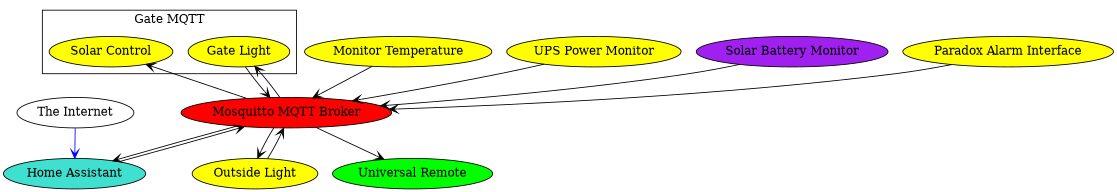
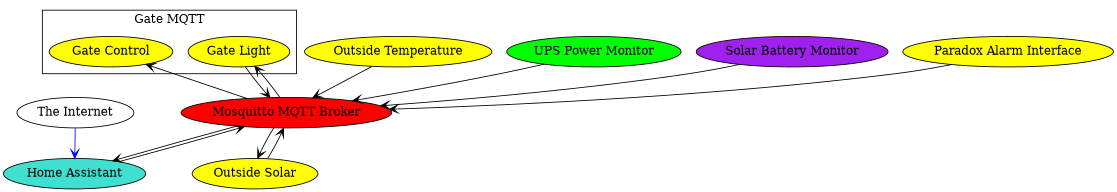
  digraph {
    node [fillcolor=yellow style=filled]
    edge [arrowhead=vee color=black weight=0]
    "Gate Light"
-   "Gate Control" [label="Solar Control"]
+   "Gate Control"
    "Mosquitto MQTT Broker" [fillcolor=red]
    "Home Assistant" [fillcolor=turquoise]
-   "Outside Light"
-   "Universal Remote" [fillcolor=green]
+   "Outside Light" [label="Outside Solar"]
    "The Internet" [fillcolor=white]
-   "Outside Temperature" [label="Monitor Temperature"]
-   "UPS Power Monitor"
+   "Outside Temperature"
+   "UPS Power Monitor" [fillcolor=green]
    "Solar Battery Monitor" [fillcolor=purple]
    "Paradox Alarm Interface"
    subgraph cluster_1 {
      label="Gate MQTT"
      "Gate Light"
      "Gate Control"
    }
    "Gate Light" -> "Mosquitto MQTT Broker"
    "Mosquitto MQTT Broker" -> "Gate Light"
    "Mosquitto MQTT Broker" -> "Gate Control"
    "Mosquitto MQTT Broker" -> "Home Assistant"
    "Mosquitto MQTT Broker" -> "Outside Light"
-   "Mosquitto MQTT Broker" -> "Universal Remote"
    "Home Assistant" -> "Mosquitto MQTT Broker"
    "Outside Light" -> "Mosquitto MQTT Broker"
    "The Internet" -> "Home Assistant" [color=blue]
    "Outside Temperature" -> "Mosquitto MQTT Broker"
    "UPS Power Monitor" -> "Mosquitto MQTT Broker"
    "Solar Battery Monitor" -> "Mosquitto MQTT Broker"
    "Paradox Alarm Interface" -> "Mosquitto MQTT Broker"
  }
